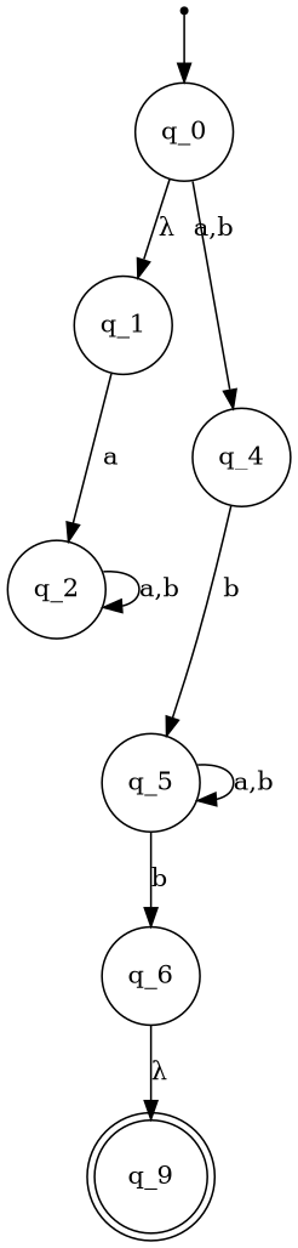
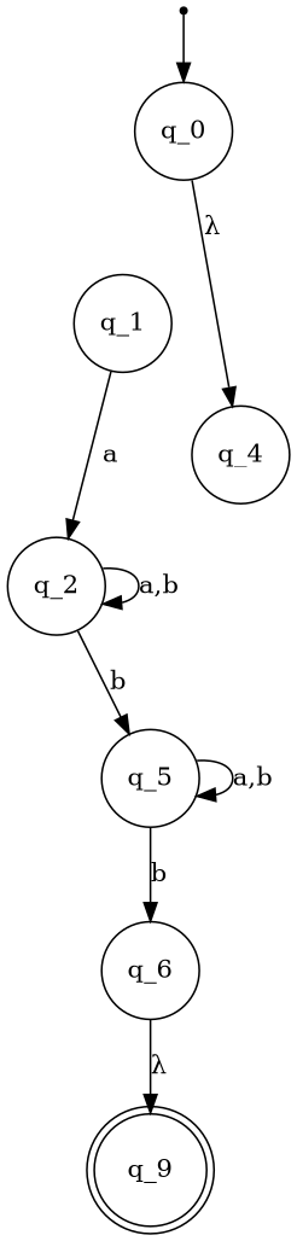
  digraph {
    rankdir=TB
    node [shape=circle]
    qi [shape=point]
    q_0
    q_1
    q_4
    n5 [label=q_9 shape=doublecircle]
    q_2
    q_5
    q_6
    qi -> q_0
-   q_0 -> q_1 [label="λ"]
-   q_0 -> q_4 [label="a,b"]
+   q_0 -> q_4 [label="λ"]
    q_1 -> q_2 [label=a]
-   q_4 -> q_5 [label=b]
+   q_2 -> q_5 [label=b]
    q_2 -> q_2 [label="a,b"]
    q_5 -> q_5 [label="a,b"]
    q_5 -> q_6 [label=b]
    q_6 -> n5 [label="λ"]
  }
